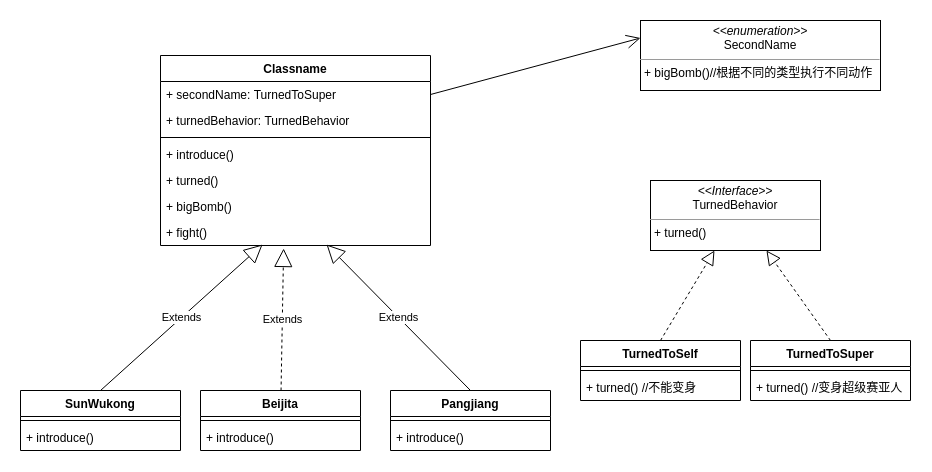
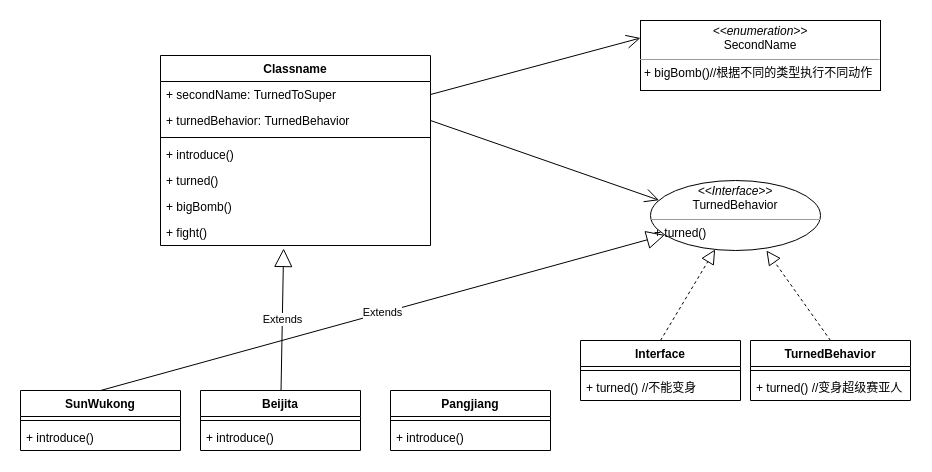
  <mxCell id="0" />
  <mxCell id="1" parent="0" />
  <mxCell id="2" value="Classname" style="swimlane;fontStyle=1;align=center;verticalAlign=top;childLayout=stackLayout;horizontal=1;startSize=26;horizontalStack=0;resizeParent=1;resizeParentMax=0;resizeLast=0;collapsible=1;marginBottom=0;" vertex="1" parent="1"><mxGeometry x="160" y="55" width="270" height="190" as="geometry"><mxRectangle x="220" y="300" width="100" height="26" as="alternateBounds" /></mxGeometry></mxCell>
  <mxCell id="3" value="+ secondName: TurnedToSuper" style="text;strokeColor=none;fillColor=none;align=left;verticalAlign=top;spacingLeft=4;spacingRight=4;overflow=hidden;rotatable=0;points=[[0,0.5],[1,0.5]];portConstraint=eastwest;" vertex="1" parent="2"><mxGeometry y="26" width="270" height="26" as="geometry" /></mxCell>
  <mxCell id="4" value="+ turnedBehavior: TurnedBehavior" style="text;strokeColor=none;fillColor=none;align=left;verticalAlign=top;spacingLeft=4;spacingRight=4;overflow=hidden;rotatable=0;points=[[0,0.5],[1,0.5]];portConstraint=eastwest;" vertex="1" parent="2"><mxGeometry y="52" width="270" height="26" as="geometry" /></mxCell>
  <mxCell id="5" value="" style="line;strokeWidth=1;fillColor=none;align=left;verticalAlign=middle;spacingTop=-1;spacingLeft=3;spacingRight=3;rotatable=0;labelPosition=right;points=[];portConstraint=eastwest;" vertex="1" parent="2"><mxGeometry y="78" width="270" height="8" as="geometry" /></mxCell>
  <mxCell id="6" value="+ introduce()" style="text;strokeColor=none;fillColor=none;align=left;verticalAlign=top;spacingLeft=4;spacingRight=4;overflow=hidden;rotatable=0;points=[[0,0.5],[1,0.5]];portConstraint=eastwest;" vertex="1" parent="2"><mxGeometry y="86" width="270" height="26" as="geometry" /></mxCell>
  <mxCell id="7" value="+ turned()" style="text;strokeColor=none;fillColor=none;align=left;verticalAlign=top;spacingLeft=4;spacingRight=4;overflow=hidden;rotatable=0;points=[[0,0.5],[1,0.5]];portConstraint=eastwest;" vertex="1" parent="2"><mxGeometry y="112" width="270" height="26" as="geometry" /></mxCell>
  <mxCell id="8" value="+ bigBomb()" style="text;strokeColor=none;fillColor=none;align=left;verticalAlign=top;spacingLeft=4;spacingRight=4;overflow=hidden;rotatable=0;points=[[0,0.5],[1,0.5]];portConstraint=eastwest;" vertex="1" parent="2"><mxGeometry y="138" width="270" height="26" as="geometry" /></mxCell>
  <mxCell id="9" value="+ fight()" style="text;strokeColor=none;fillColor=none;align=left;verticalAlign=top;spacingLeft=4;spacingRight=4;overflow=hidden;rotatable=0;points=[[0,0.5],[1,0.5]];portConstraint=eastwest;" vertex="1" parent="2"><mxGeometry y="164" width="270" height="26" as="geometry" /></mxCell>
- <mxCell id="11" value="&lt;p style=&quot;margin: 0px ; margin-top: 4px ; text-align: center&quot;&gt;&lt;i&gt;&amp;lt;&amp;lt;Interface&amp;gt;&amp;gt;&lt;/i&gt;&lt;br&gt;&lt;span style=&quot;text-align: left&quot;&gt;TurnedBehavior&lt;/span&gt;&lt;br&gt;&lt;/p&gt;&lt;hr size=&quot;1&quot;&gt;&lt;p style=&quot;margin: 0px ; margin-left: 4px&quot;&gt;+ turned()&lt;br&gt;&lt;br&gt;&lt;/p&gt;" style="verticalAlign=top;align=left;overflow=fill;fontSize=12;fontFamily=Helvetica;html=1;" vertex="1" parent="1"><mxGeometry x="650" y="180" width="170" height="70" as="geometry" /></mxCell>
- <mxCell id="12" value="TurnedToSelf" style="swimlane;fontStyle=1;align=center;verticalAlign=top;childLayout=stackLayout;horizontal=1;startSize=26;horizontalStack=0;resizeParent=1;resizeParentMax=0;resizeLast=0;collapsible=1;marginBottom=0;" vertex="1" parent="1"><mxGeometry x="580" y="340" width="160" height="60" as="geometry" /></mxCell>
+ <mxCell id="10" value="" style="endArrow=open;endFill=1;endSize=12;html=1;entryX=0;entryY=0.25;entryDx=0;entryDy=0;exitX=1;exitY=0.5;exitDx=0;exitDy=0;" edge="1" parent="1" source="4" target="11"><mxGeometry width="160" relative="1" as="geometry"><mxPoint x="380" y="95" as="sourcePoint" /><mxPoint x="570" y="0" as="targetPoint" /></mxGeometry></mxCell>
+ <mxCell id="11" value="&lt;p style=&quot;margin: 0px ; margin-top: 4px ; text-align: center&quot;&gt;&lt;i&gt;&amp;lt;&amp;lt;Interface&amp;gt;&amp;gt;&lt;/i&gt;&lt;br&gt;&lt;span style=&quot;text-align: left&quot;&gt;TurnedBehavior&lt;/span&gt;&lt;br&gt;&lt;/p&gt;&lt;hr size=&quot;1&quot;&gt;&lt;p style=&quot;margin: 0px ; margin-left: 4px&quot;&gt;+ turned()&lt;br&gt;&lt;br&gt;&lt;/p&gt;" style="ellipse;verticalAlign=top;align=left;overflow=fill;fontSize=12;fontFamily=Helvetica;html=1;" vertex="1" parent="1"><mxGeometry x="650" y="180" width="170" height="70" as="geometry" /></mxCell>
+ <mxCell id="12" value="Interface" style="swimlane;fontStyle=1;align=center;verticalAlign=top;childLayout=stackLayout;horizontal=1;startSize=26;horizontalStack=0;resizeParent=1;resizeParentMax=0;resizeLast=0;collapsible=1;marginBottom=0;" vertex="1" parent="1"><mxGeometry x="580" y="340" width="160" height="60" as="geometry" /></mxCell>
  <mxCell id="13" value="" style="line;strokeWidth=1;fillColor=none;align=left;verticalAlign=middle;spacingTop=-1;spacingLeft=3;spacingRight=3;rotatable=0;labelPosition=right;points=[];portConstraint=eastwest;" vertex="1" parent="12"><mxGeometry y="26" width="160" height="8" as="geometry" /></mxCell>
  <mxCell id="14" value="+ turned() //不能变身" style="text;strokeColor=none;fillColor=none;align=left;verticalAlign=top;spacingLeft=4;spacingRight=4;overflow=hidden;rotatable=0;points=[[0,0.5],[1,0.5]];portConstraint=eastwest;" vertex="1" parent="12"><mxGeometry y="34" width="160" height="26" as="geometry" /></mxCell>
  <mxCell id="15" value="" style="endArrow=block;dashed=1;endFill=0;endSize=12;html=1;exitX=0.5;exitY=0;exitDx=0;exitDy=0;" edge="1" parent="1" source="12" target="11"><mxGeometry width="160" relative="1" as="geometry"><mxPoint x="470" y="440" as="sourcePoint" /><mxPoint x="630" y="440" as="targetPoint" /></mxGeometry></mxCell>
- <mxCell id="16" value="TurnedToSuper" style="swimlane;fontStyle=1;align=center;verticalAlign=top;childLayout=stackLayout;horizontal=1;startSize=26;horizontalStack=0;resizeParent=1;resizeParentMax=0;resizeLast=0;collapsible=1;marginBottom=0;" vertex="1" parent="1"><mxGeometry x="750" y="340" width="160" height="60" as="geometry" /></mxCell>
+ <mxCell id="16" value="TurnedBehavior" style="swimlane;fontStyle=1;align=center;verticalAlign=top;childLayout=stackLayout;horizontal=1;startSize=26;horizontalStack=0;resizeParent=1;resizeParentMax=0;resizeLast=0;collapsible=1;marginBottom=0;" vertex="1" parent="1"><mxGeometry x="750" y="340" width="160" height="60" as="geometry" /></mxCell>
  <mxCell id="17" value="" style="line;strokeWidth=1;fillColor=none;align=left;verticalAlign=middle;spacingTop=-1;spacingLeft=3;spacingRight=3;rotatable=0;labelPosition=right;points=[];portConstraint=eastwest;" vertex="1" parent="16"><mxGeometry y="26" width="160" height="8" as="geometry" /></mxCell>
  <mxCell id="18" value="+ turned() //变身超级赛亚人" style="text;strokeColor=none;fillColor=none;align=left;verticalAlign=top;spacingLeft=4;spacingRight=4;overflow=hidden;rotatable=0;points=[[0,0.5],[1,0.5]];portConstraint=eastwest;" vertex="1" parent="16"><mxGeometry y="34" width="160" height="26" as="geometry" /></mxCell>
  <mxCell id="19" value="" style="endArrow=block;dashed=1;endFill=0;endSize=12;html=1;exitX=0.5;exitY=0;exitDx=0;exitDy=0;entryX=0.682;entryY=1;entryDx=0;entryDy=0;entryPerimeter=0;" edge="1" parent="1" source="16" target="11"><mxGeometry width="160" relative="1" as="geometry"><mxPoint x="670" y="350" as="sourcePoint" /><mxPoint x="724" y="260" as="targetPoint" /></mxGeometry></mxCell>
  <mxCell id="20" value="&lt;p style=&quot;margin: 0px ; margin-top: 4px ; text-align: center&quot;&gt;&lt;i&gt;&amp;lt;&amp;lt;enumeration&amp;gt;&amp;gt;&lt;/i&gt;&lt;br&gt;&lt;span style=&quot;text-align: left&quot;&gt;SecondName&lt;/span&gt;&lt;br&gt;&lt;/p&gt;&lt;hr size=&quot;1&quot;&gt;&lt;p style=&quot;margin: 0px ; margin-left: 4px&quot;&gt;+ bigBomb()//根据不同的类型执行不同动作&lt;br&gt;&lt;br&gt;&lt;/p&gt;" style="verticalAlign=top;align=left;overflow=fill;fontSize=12;fontFamily=Helvetica;html=1;" vertex="1" parent="1"><mxGeometry x="640" y="20" width="240" height="70" as="geometry" /></mxCell>
  <mxCell id="21" value="" style="endArrow=open;endFill=1;endSize=12;html=1;entryX=0;entryY=0.25;entryDx=0;entryDy=0;exitX=1;exitY=0.5;exitDx=0;exitDy=0;" edge="1" parent="1" source="3" target="20"><mxGeometry width="160" relative="1" as="geometry"><mxPoint x="390" y="105" as="sourcePoint" /><mxPoint x="660" y="225" as="targetPoint" /></mxGeometry></mxCell>
  <mxCell id="22" value="SunWukong" style="swimlane;fontStyle=1;align=center;verticalAlign=top;childLayout=stackLayout;horizontal=1;startSize=26;horizontalStack=0;resizeParent=1;resizeParentMax=0;resizeLast=0;collapsible=1;marginBottom=0;" vertex="1" parent="1"><mxGeometry x="20" y="390" width="160" height="60" as="geometry" /></mxCell>
  <mxCell id="23" value="" style="line;strokeWidth=1;fillColor=none;align=left;verticalAlign=middle;spacingTop=-1;spacingLeft=3;spacingRight=3;rotatable=0;labelPosition=right;points=[];portConstraint=eastwest;" vertex="1" parent="22"><mxGeometry y="26" width="160" height="8" as="geometry" /></mxCell>
  <mxCell id="24" value="+ introduce()" style="text;strokeColor=none;fillColor=none;align=left;verticalAlign=top;spacingLeft=4;spacingRight=4;overflow=hidden;rotatable=0;points=[[0,0.5],[1,0.5]];portConstraint=eastwest;" vertex="1" parent="22"><mxGeometry y="34" width="160" height="26" as="geometry" /></mxCell>
  <mxCell id="25" value="Beijita" style="swimlane;fontStyle=1;align=center;verticalAlign=top;childLayout=stackLayout;horizontal=1;startSize=26;horizontalStack=0;resizeParent=1;resizeParentMax=0;resizeLast=0;collapsible=1;marginBottom=0;" vertex="1" parent="1"><mxGeometry x="200" y="390" width="160" height="60" as="geometry" /></mxCell>
  <mxCell id="26" value="" style="line;strokeWidth=1;fillColor=none;align=left;verticalAlign=middle;spacingTop=-1;spacingLeft=3;spacingRight=3;rotatable=0;labelPosition=right;points=[];portConstraint=eastwest;" vertex="1" parent="25"><mxGeometry y="26" width="160" height="8" as="geometry" /></mxCell>
  <mxCell id="27" value="+ introduce()" style="text;strokeColor=none;fillColor=none;align=left;verticalAlign=top;spacingLeft=4;spacingRight=4;overflow=hidden;rotatable=0;points=[[0,0.5],[1,0.5]];portConstraint=eastwest;" vertex="1" parent="25"><mxGeometry y="34" width="160" height="26" as="geometry" /></mxCell>
  <mxCell id="28" value="Pangjiang" style="swimlane;fontStyle=1;align=center;verticalAlign=top;childLayout=stackLayout;horizontal=1;startSize=26;horizontalStack=0;resizeParent=1;resizeParentMax=0;resizeLast=0;collapsible=1;marginBottom=0;" vertex="1" parent="1"><mxGeometry x="390" y="390" width="160" height="60" as="geometry" /></mxCell>
  <mxCell id="29" value="" style="line;strokeWidth=1;fillColor=none;align=left;verticalAlign=middle;spacingTop=-1;spacingLeft=3;spacingRight=3;rotatable=0;labelPosition=right;points=[];portConstraint=eastwest;" vertex="1" parent="28"><mxGeometry y="26" width="160" height="8" as="geometry" /></mxCell>
  <mxCell id="30" value="+ introduce()" style="text;strokeColor=none;fillColor=none;align=left;verticalAlign=top;spacingLeft=4;spacingRight=4;overflow=hidden;rotatable=0;points=[[0,0.5],[1,0.5]];portConstraint=eastwest;" vertex="1" parent="28"><mxGeometry y="34" width="160" height="26" as="geometry" /></mxCell>
- <mxCell id="31" value="Extends" style="endArrow=block;endSize=16;endFill=0;html=1;exitX=0.5;exitY=0;exitDx=0;exitDy=0;entryX=0.378;entryY=0.962;entryDx=0;entryDy=0;entryPerimeter=0;" edge="1" parent="1" source="22" target="9"><mxGeometry width="160" relative="1" as="geometry"><mxPoint x="80" y="330" as="sourcePoint" /><mxPoint x="240" y="330" as="targetPoint" /></mxGeometry></mxCell>
- <mxCell id="32" value="Extends" style="endArrow=block;endSize=16;endFill=0;html=1;entryX=0.456;entryY=1.115;entryDx=0;entryDy=0;entryPerimeter=0;dashed=1;" edge="1" parent="1" source="25" target="9"><mxGeometry width="160" relative="1" as="geometry"><mxPoint x="110" y="400" as="sourcePoint" /><mxPoint x="277.876" y="220" as="targetPoint" /></mxGeometry></mxCell>
- <mxCell id="33" value="Extends" style="endArrow=block;endSize=16;endFill=0;html=1;exitX=0.5;exitY=0;exitDx=0;exitDy=0;entryX=0.615;entryY=0.962;entryDx=0;entryDy=0;entryPerimeter=0;" edge="1" parent="1" source="28" target="9"><mxGeometry width="160" relative="1" as="geometry"><mxPoint x="289.155" y="400" as="sourcePoint" /><mxPoint x="284.06" y="219.012" as="targetPoint" /></mxGeometry></mxCell>
+ <mxCell id="31" value="Extends" style="endArrow=block;endSize=16;endFill=0;html=1;exitX=0.5;exitY=0;exitDx=0;exitDy=0;" edge="1" parent="1" source="22" target="11"><mxGeometry width="160" relative="1" as="geometry"><mxPoint x="80" y="330" as="sourcePoint" /><mxPoint x="240" y="330" as="targetPoint" /></mxGeometry></mxCell>
+ <mxCell id="32" value="Extends" style="endArrow=block;endSize=16;endFill=0;html=1;entryX=0.456;entryY=1.115;entryDx=0;entryDy=0;entryPerimeter=0;" edge="1" parent="1" source="25" target="9"><mxGeometry width="160" relative="1" as="geometry"><mxPoint x="110" y="400" as="sourcePoint" /><mxPoint x="277.876" y="220" as="targetPoint" /></mxGeometry></mxCell>
